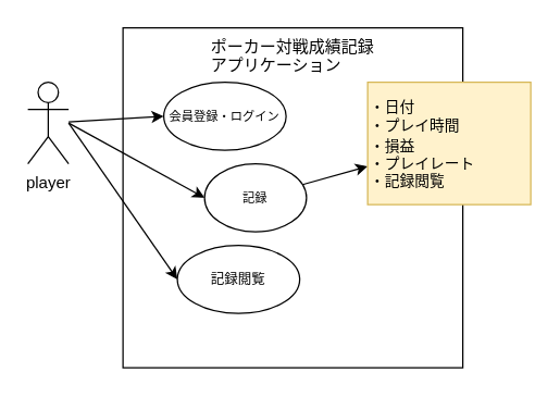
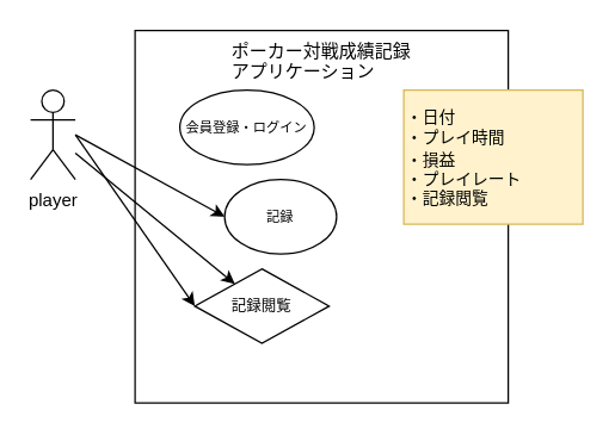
  <mxCell id="0" />
  <mxCell id="1" parent="0" />
  <mxCell id="2" value="player" style="shape=umlActor;verticalLabelPosition=bottom;verticalAlign=top;html=1;outlineConnect=0;" vertex="1" parent="1"><mxGeometry x="20" y="60" width="30" height="60" as="geometry" /></mxCell>
  <mxCell id="3" value="&lt;div style=&quot;text-align: justify;&quot;&gt;&lt;span style=&quot;background-color: initial;&quot;&gt;ポーカー対戦成績記録&lt;/span&gt;&lt;/div&gt;&lt;div style=&quot;text-align: justify;&quot;&gt;&lt;span style=&quot;background-color: initial;&quot;&gt;アプリケーション&lt;/span&gt;&lt;/div&gt;" style="whiteSpace=wrap;html=1;aspect=fixed;horizontal=1;verticalAlign=top;" vertex="1" parent="1"><mxGeometry x="90" y="20" width="250" height="250" as="geometry" /></mxCell>
  <mxCell id="4" value="&lt;font style=&quot;font-size: 9px;&quot;&gt;会員登録・ログイン&lt;/font&gt;" style="ellipse;whiteSpace=wrap;html=1;" vertex="1" parent="1"><mxGeometry x="120" y="60" width="90" height="50" as="geometry" /></mxCell>
- <mxCell id="5" value="" style="edgeStyle=none;html=1;fontSize=9;" edge="1" parent="1" source="6" target="11"><mxGeometry relative="1" as="geometry" /></mxCell>
  <mxCell id="6" value="&lt;font style=&quot;font-size: 9px;&quot;&gt;記録&lt;/font&gt;" style="ellipse;whiteSpace=wrap;html=1;" vertex="1" parent="1"><mxGeometry x="150" y="120" width="75" height="50" as="geometry" /></mxCell>
- <mxCell id="7" value="&lt;font size=&quot;1&quot;&gt;記録閲覧&lt;/font&gt;" style="ellipse;whiteSpace=wrap;html=1;" vertex="1" parent="1"><mxGeometry x="130" y="180" width="90" height="50" as="geometry" /></mxCell>
- <mxCell id="8" value="" style="endArrow=classic;html=1;fontSize=9;entryX=0;entryY=0.5;entryDx=0;entryDy=0;" edge="1" parent="1" source="2" target="4"><mxGeometry width="50" height="50" relative="1" as="geometry"><mxPoint x="160" y="180" as="sourcePoint" /><mxPoint x="210" y="130" as="targetPoint" /></mxGeometry></mxCell>
+ <mxCell id="7" value="&lt;font size=&quot;1&quot;&gt;記録閲覧&lt;/font&gt;" style="rhombus;whiteSpace=wrap;html=1;" vertex="1" parent="1"><mxGeometry x="130" y="180" width="90" height="50" as="geometry" /></mxCell>
+ <mxCell id="8" value="" style="endArrow=classic;html=1;fontSize=9;" edge="1" parent="1" source="2" target="7"><mxGeometry width="50" height="50" relative="1" as="geometry"><mxPoint x="160" y="180" as="sourcePoint" /><mxPoint x="210" y="130" as="targetPoint" /></mxGeometry></mxCell>
  <mxCell id="9" value="" style="endArrow=classic;html=1;fontSize=9;entryX=0;entryY=0.5;entryDx=0;entryDy=0;" edge="1" parent="1" target="6"><mxGeometry width="50" height="50" relative="1" as="geometry"><mxPoint x="50" y="90" as="sourcePoint" /><mxPoint x="210" y="130" as="targetPoint" /></mxGeometry></mxCell>
  <mxCell id="10" value="" style="endArrow=classic;html=1;fontSize=9;entryX=0;entryY=0.5;entryDx=0;entryDy=0;" edge="1" parent="1" target="7"><mxGeometry width="50" height="50" relative="1" as="geometry"><mxPoint x="50" y="90" as="sourcePoint" /><mxPoint x="210" y="130" as="targetPoint" /></mxGeometry></mxCell>
  <mxCell id="11" value="&lt;font style=&quot;font-size: 11px;&quot;&gt;&lt;font style=&quot;font-size: 11px;&quot;&gt;・&lt;/font&gt;&lt;font style=&quot;font-size: 11px;&quot;&gt;日付&lt;br&gt;・プレイ時間&lt;br&gt;・損益&lt;br&gt;&lt;/font&gt;&lt;/font&gt;&lt;div style=&quot;font-size: 11px;&quot;&gt;&lt;span style=&quot;background-color: initial;&quot;&gt;&lt;font style=&quot;font-size: 11px;&quot;&gt;・プレイレート&lt;/font&gt;&lt;/span&gt;&lt;/div&gt;&lt;div style=&quot;font-size: 11px;&quot;&gt;&lt;span style=&quot;background-color: initial;&quot;&gt;&lt;font style=&quot;font-size: 11px;&quot;&gt;・記録閲覧&lt;/font&gt;&lt;/span&gt;&lt;/div&gt;" style="whiteSpace=wrap;html=1;fillColor=#fff2cc;strokeColor=#d6b656;align=left;" vertex="1" parent="1"><mxGeometry x="270" y="60" width="120" height="90" as="geometry" /></mxCell>
